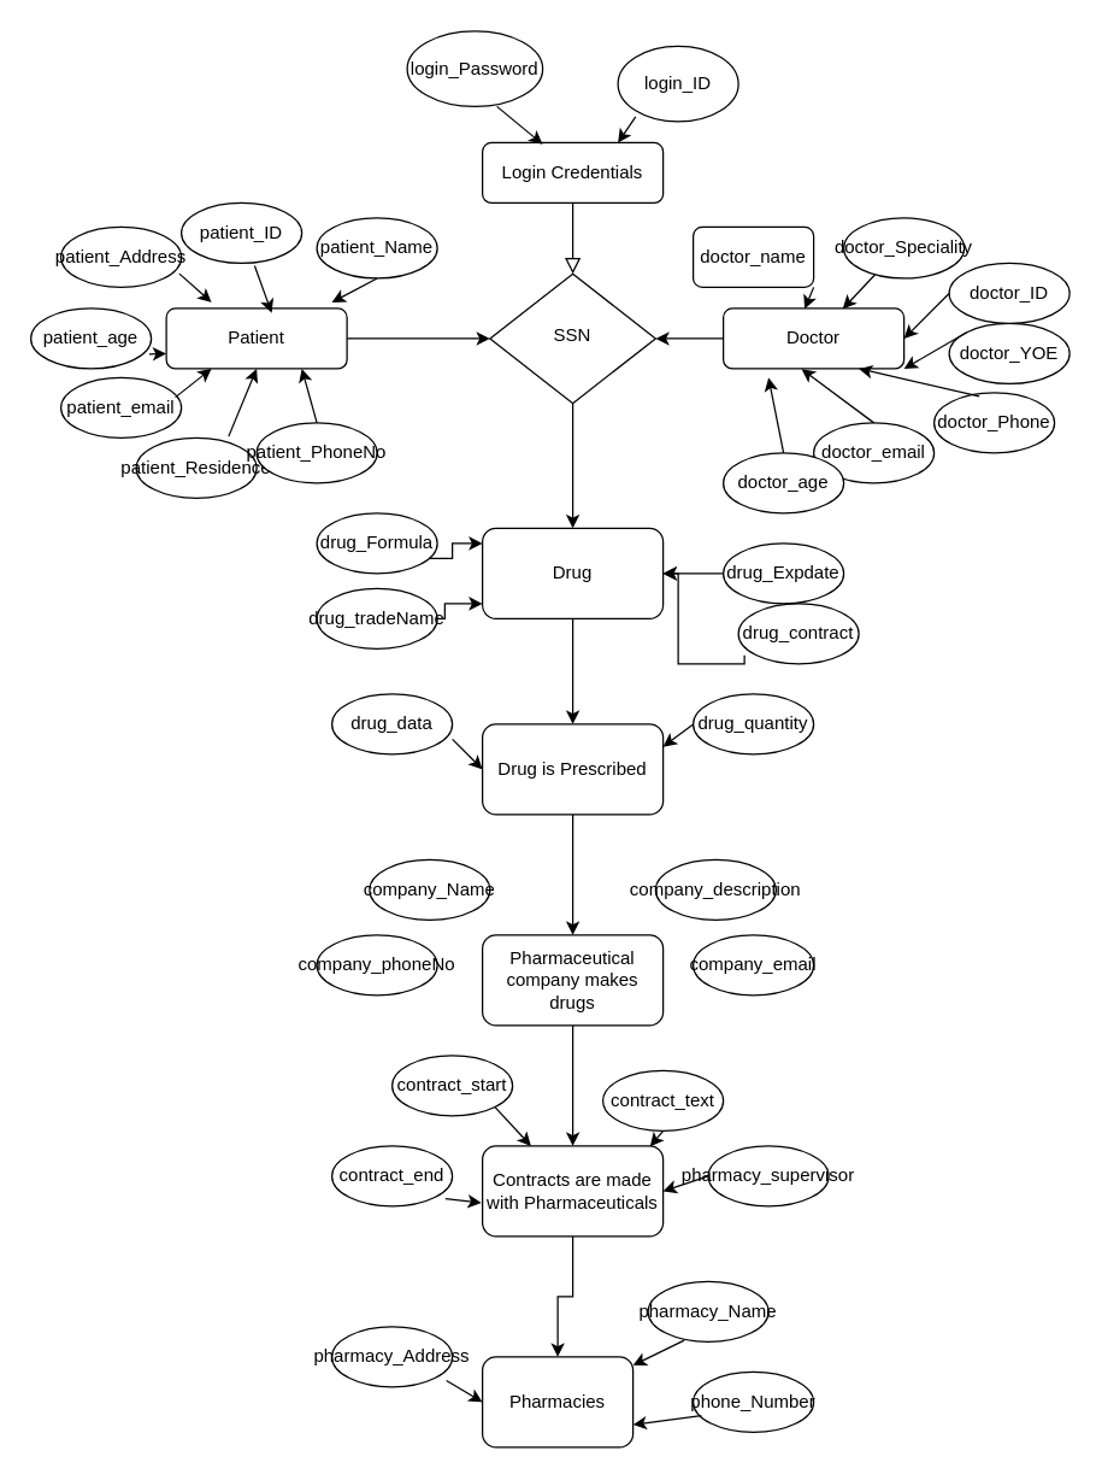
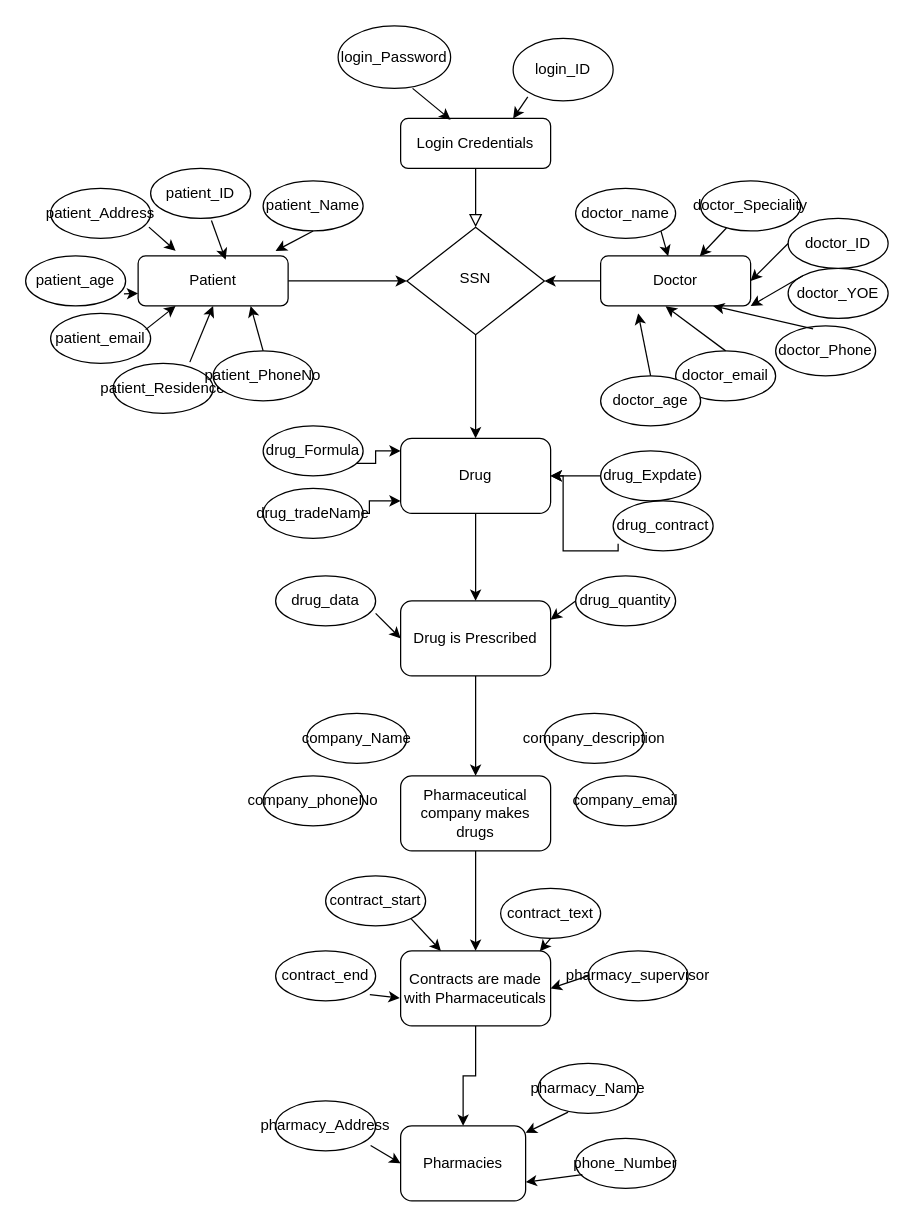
  <mxCell id="0" />
  <mxCell id="1" parent="0" />
  <mxCell id="2" value="" style="rounded=0;html=1;jettySize=auto;orthogonalLoop=1;fontSize=11;endArrow=block;endFill=0;endSize=8;strokeWidth=1;shadow=0;labelBackgroundColor=none;edgeStyle=orthogonalEdgeStyle;" parent="1" source="3" target="6" edge="1"><mxGeometry relative="1" as="geometry" /></mxCell>
  <mxCell id="3" value="Login Credentials" style="rounded=1;whiteSpace=wrap;html=1;fontSize=12;glass=0;strokeWidth=1;shadow=0;" parent="1" vertex="1"><mxGeometry x="320" y="94.06" width="120" height="40" as="geometry" /></mxCell>
  <mxCell id="4" value="" style="edgeStyle=orthogonalEdgeStyle;rounded=0;orthogonalLoop=1;jettySize=auto;html=1;exitX=1;exitY=0.5;exitDx=0;exitDy=0;entryX=0;entryY=0.5;entryDx=0;entryDy=0;" edge="1" parent="1" source="12" target="6"><mxGeometry relative="1" as="geometry"><mxPoint x="320" y="180" as="targetPoint" /></mxGeometry></mxCell>
  <mxCell id="5" value="" style="edgeStyle=orthogonalEdgeStyle;rounded=0;orthogonalLoop=1;jettySize=auto;html=1;" edge="1" parent="1" source="6" target="42"><mxGeometry relative="1" as="geometry" /></mxCell>
  <mxCell id="6" value="SSN" style="rhombus;whiteSpace=wrap;html=1;shadow=0;fontFamily=Helvetica;fontSize=12;align=center;strokeWidth=1;spacing=6;spacingTop=-4;" parent="1" vertex="1"><mxGeometry x="325" y="181.09" width="110" height="85.94" as="geometry" /></mxCell>
  <mxCell id="7" value="Doctor" style="rounded=1;whiteSpace=wrap;html=1;fontSize=12;glass=0;strokeWidth=1;shadow=0;" parent="1" vertex="1"><mxGeometry x="480" y="204.06" width="120" height="40" as="geometry" /></mxCell>
  <mxCell id="8" value="login_Password" style="ellipse;whiteSpace=wrap;html=1;" vertex="1" parent="1"><mxGeometry x="270" y="20" width="90" height="50" as="geometry" /></mxCell>
  <mxCell id="9" value="login_ID" style="ellipse;whiteSpace=wrap;html=1;" vertex="1" parent="1"><mxGeometry x="410" y="30" width="80" height="50" as="geometry" /></mxCell>
  <mxCell id="10" value="" style="endArrow=classic;html=1;rounded=0;entryX=0.333;entryY=0.025;entryDx=0;entryDy=0;entryPerimeter=0;" edge="1" parent="1" target="3"><mxGeometry width="50" height="50" relative="1" as="geometry"><mxPoint x="329.582" y="70" as="sourcePoint" /><mxPoint x="340" y="104.06" as="targetPoint" /></mxGeometry></mxCell>
  <mxCell id="11" value="" style="endArrow=classic;html=1;rounded=0;entryX=0.75;entryY=0;entryDx=0;entryDy=0;exitX=0;exitY=1;exitDx=0;exitDy=0;" edge="1" parent="1" target="3"><mxGeometry width="50" height="50" relative="1" as="geometry"><mxPoint x="421.716" y="76.738" as="sourcePoint" /><mxPoint x="370" y="105.06" as="targetPoint" /></mxGeometry></mxCell>
  <mxCell id="12" value="Patient" style="rounded=1;whiteSpace=wrap;html=1;fontSize=12;glass=0;strokeWidth=1;shadow=0;" vertex="1" parent="1"><mxGeometry x="110" y="204.06" width="120" height="40" as="geometry" /></mxCell>
  <mxCell id="13" value="doctor_YOE" style="ellipse;whiteSpace=wrap;html=1;" vertex="1" parent="1"><mxGeometry x="630" y="214.06" width="80" height="40" as="geometry" /></mxCell>
  <mxCell id="14" value="patient_Residence" style="ellipse;whiteSpace=wrap;html=1;" vertex="1" parent="1"><mxGeometry x="90" y="290" width="80" height="40" as="geometry" /></mxCell>
  <mxCell id="15" value="patient_age" style="ellipse;whiteSpace=wrap;html=1;" vertex="1" parent="1"><mxGeometry x="20" y="204.06" width="80" height="40" as="geometry" /></mxCell>
  <mxCell id="16" value="patient_email" style="ellipse;whiteSpace=wrap;html=1;" vertex="1" parent="1"><mxGeometry x="40" y="250" width="80" height="40" as="geometry" /></mxCell>
  <mxCell id="17" value="patient_Address" style="ellipse;whiteSpace=wrap;html=1;" vertex="1" parent="1"><mxGeometry x="40" y="150" width="80" height="40" as="geometry" /></mxCell>
  <mxCell id="18" value="patient_ID" style="ellipse;whiteSpace=wrap;html=1;" vertex="1" parent="1"><mxGeometry x="120" y="134.06" width="80" height="40" as="geometry" /></mxCell>
  <mxCell id="19" value="patient_Name" style="ellipse;whiteSpace=wrap;html=1;" vertex="1" parent="1"><mxGeometry x="210" y="144.06" width="80" height="40" as="geometry" /></mxCell>
  <mxCell id="20" value="" style="edgeStyle=none;orthogonalLoop=1;jettySize=auto;html=1;rounded=0;entryX=0.583;entryY=0.074;entryDx=0;entryDy=0;exitX=0.608;exitY=1.04;exitDx=0;exitDy=0;exitPerimeter=0;entryPerimeter=0;" edge="1" parent="1" source="18" target="12"><mxGeometry width="100" relative="1" as="geometry"><mxPoint x="160" y="90" as="sourcePoint" /><mxPoint x="260" y="90" as="targetPoint" /><Array as="points" /></mxGeometry></mxCell>
  <mxCell id="21" value="" style="edgeStyle=none;orthogonalLoop=1;jettySize=auto;html=1;rounded=0;exitX=0.983;exitY=0.775;exitDx=0;exitDy=0;exitPerimeter=0;" edge="1" parent="1" source="17"><mxGeometry width="100" relative="1" as="geometry"><mxPoint x="188" y="185" as="sourcePoint" /><mxPoint x="140" y="200" as="targetPoint" /><Array as="points" /></mxGeometry></mxCell>
  <mxCell id="22" value="" style="edgeStyle=none;orthogonalLoop=1;jettySize=auto;html=1;rounded=0;exitX=0.5;exitY=1;exitDx=0;exitDy=0;" edge="1" parent="1" source="19"><mxGeometry width="100" relative="1" as="geometry"><mxPoint x="198" y="195" as="sourcePoint" /><mxPoint x="220" y="200" as="targetPoint" /><Array as="points" /></mxGeometry></mxCell>
  <mxCell id="23" value="" style="edgeStyle=none;orthogonalLoop=1;jettySize=auto;html=1;rounded=0;exitX=0.983;exitY=0.757;exitDx=0;exitDy=0;exitPerimeter=0;entryX=0;entryY=0.75;entryDx=0;entryDy=0;" edge="1" parent="1" source="15" target="12"><mxGeometry width="100" relative="1" as="geometry"><mxPoint x="260" y="194" as="sourcePoint" /><mxPoint x="230" y="210" as="targetPoint" /><Array as="points" /></mxGeometry></mxCell>
  <mxCell id="24" value="" style="edgeStyle=none;orthogonalLoop=1;jettySize=auto;html=1;rounded=0;exitX=0.95;exitY=0.325;exitDx=0;exitDy=0;exitPerimeter=0;entryX=0.25;entryY=1;entryDx=0;entryDy=0;" edge="1" parent="1" source="16" target="12"><mxGeometry width="100" relative="1" as="geometry"><mxPoint x="270" y="204" as="sourcePoint" /><mxPoint x="150" y="250" as="targetPoint" /><Array as="points" /></mxGeometry></mxCell>
  <mxCell id="25" value="" style="edgeStyle=none;orthogonalLoop=1;jettySize=auto;html=1;rounded=0;exitX=0.767;exitY=-0.025;exitDx=0;exitDy=0;exitPerimeter=0;entryX=0.5;entryY=1;entryDx=0;entryDy=0;" edge="1" parent="1" source="14" target="12"><mxGeometry width="100" relative="1" as="geometry"><mxPoint x="280" y="214" as="sourcePoint" /><mxPoint x="250" y="230" as="targetPoint" /><Array as="points" /></mxGeometry></mxCell>
  <mxCell id="26" value="doctor_ID" style="ellipse;whiteSpace=wrap;html=1;" vertex="1" parent="1"><mxGeometry x="630" y="174.06" width="80" height="40" as="geometry" /></mxCell>
  <mxCell id="27" value="doctor_Speciality" style="ellipse;whiteSpace=wrap;html=1;" vertex="1" parent="1"><mxGeometry x="560" y="144.06" width="80" height="40" as="geometry" /></mxCell>
- <mxCell id="28" value="doctor_name" style="whiteSpace=wrap;html=1;rounded=1;" vertex="1" parent="1"><mxGeometry x="460" y="150" width="80" height="40" as="geometry" /></mxCell>
+ <mxCell id="28" value="doctor_name" style="ellipse;whiteSpace=wrap;html=1;" vertex="1" parent="1"><mxGeometry x="460" y="150" width="80" height="40" as="geometry" /></mxCell>
  <mxCell id="29" value="doctor_email" style="ellipse;whiteSpace=wrap;html=1;" vertex="1" parent="1"><mxGeometry x="540" y="280" width="80" height="40" as="geometry" /></mxCell>
  <mxCell id="30" value="doctor_age" style="ellipse;whiteSpace=wrap;html=1;" vertex="1" parent="1"><mxGeometry x="480" y="300" width="80" height="40" as="geometry" /></mxCell>
  <mxCell id="31" value="" style="edgeStyle=none;orthogonalLoop=1;jettySize=auto;html=1;rounded=0;entryX=0.45;entryY=0.007;entryDx=0;entryDy=0;entryPerimeter=0;exitX=1;exitY=1;exitDx=0;exitDy=0;" edge="1" parent="1" source="28" target="7"><mxGeometry width="100" relative="1" as="geometry"><mxPoint x="500" y="110" as="sourcePoint" /><mxPoint x="600" y="110" as="targetPoint" /><Array as="points" /></mxGeometry></mxCell>
  <mxCell id="32" value="" style="edgeStyle=none;orthogonalLoop=1;jettySize=auto;html=1;rounded=0;entryX=0.661;entryY=0.007;entryDx=0;entryDy=0;entryPerimeter=0;exitX=0.258;exitY=0.94;exitDx=0;exitDy=0;exitPerimeter=0;" edge="1" parent="1" source="27" target="7"><mxGeometry width="100" relative="1" as="geometry"><mxPoint x="538" y="194" as="sourcePoint" /><mxPoint x="544" y="214" as="targetPoint" /><Array as="points" /></mxGeometry></mxCell>
  <mxCell id="33" value="" style="edgeStyle=none;orthogonalLoop=1;jettySize=auto;html=1;rounded=0;entryX=1;entryY=0.5;entryDx=0;entryDy=0;exitX=0;exitY=0.5;exitDx=0;exitDy=0;" edge="1" parent="1" source="26" target="7"><mxGeometry width="100" relative="1" as="geometry"><mxPoint x="548" y="204" as="sourcePoint" /><mxPoint x="554" y="224" as="targetPoint" /><Array as="points" /></mxGeometry></mxCell>
  <mxCell id="34" value="" style="edgeStyle=none;orthogonalLoop=1;jettySize=auto;html=1;rounded=0;exitX=0.5;exitY=0;exitDx=0;exitDy=0;entryX=0.433;entryY=1.007;entryDx=0;entryDy=0;entryPerimeter=0;" edge="1" parent="1" source="29" target="7"><mxGeometry width="100" relative="1" as="geometry"><mxPoint x="558" y="214" as="sourcePoint" /><mxPoint x="558" y="240" as="targetPoint" /><Array as="points" /></mxGeometry></mxCell>
  <mxCell id="35" value="" style="edgeStyle=none;orthogonalLoop=1;jettySize=auto;html=1;rounded=0;exitX=0.5;exitY=0;exitDx=0;exitDy=0;" edge="1" parent="1" source="30"><mxGeometry width="100" relative="1" as="geometry"><mxPoint x="568" y="224" as="sourcePoint" /><mxPoint x="510" y="250" as="targetPoint" /><Array as="points" /></mxGeometry></mxCell>
  <mxCell id="36" value="" style="edgeStyle=none;orthogonalLoop=1;jettySize=auto;html=1;rounded=0;entryX=1;entryY=1;entryDx=0;entryDy=0;exitX=0;exitY=0;exitDx=0;exitDy=0;" edge="1" parent="1" source="13" target="7"><mxGeometry width="100" relative="1" as="geometry"><mxPoint x="578" y="234" as="sourcePoint" /><mxPoint x="584" y="254" as="targetPoint" /><Array as="points" /></mxGeometry></mxCell>
  <mxCell id="37" value="patient_PhoneNo" style="ellipse;whiteSpace=wrap;html=1;" vertex="1" parent="1"><mxGeometry x="170" y="280" width="80" height="40" as="geometry" /></mxCell>
  <mxCell id="38" value="" style="edgeStyle=none;orthogonalLoop=1;jettySize=auto;html=1;rounded=0;exitX=0.5;exitY=0;exitDx=0;exitDy=0;entryX=0.75;entryY=1;entryDx=0;entryDy=0;" edge="1" parent="1" source="37" target="12"><mxGeometry width="100" relative="1" as="geometry"><mxPoint x="260" y="194" as="sourcePoint" /><mxPoint x="230" y="210" as="targetPoint" /><Array as="points" /></mxGeometry></mxCell>
  <mxCell id="39" value="doctor_Phone" style="ellipse;whiteSpace=wrap;html=1;" vertex="1" parent="1"><mxGeometry x="620" y="260" width="80" height="40" as="geometry" /></mxCell>
  <mxCell id="40" value="" style="edgeStyle=none;orthogonalLoop=1;jettySize=auto;html=1;rounded=0;exitX=0.375;exitY=0.058;exitDx=0;exitDy=0;entryX=0.75;entryY=1;entryDx=0;entryDy=0;exitPerimeter=0;" edge="1" parent="1" source="39" target="7"><mxGeometry width="100" relative="1" as="geometry"><mxPoint x="530" y="290" as="sourcePoint" /><mxPoint x="542" y="254" as="targetPoint" /><Array as="points" /></mxGeometry></mxCell>
  <mxCell id="41" value="" style="edgeStyle=orthogonalEdgeStyle;rounded=0;orthogonalLoop=1;jettySize=auto;html=1;" edge="1" parent="1" source="42"><mxGeometry relative="1" as="geometry"><mxPoint x="380" y="480" as="targetPoint" /></mxGeometry></mxCell>
  <mxCell id="42" value="Drug" style="rounded=1;whiteSpace=wrap;html=1;" vertex="1" parent="1"><mxGeometry x="320" y="350" width="120" height="60" as="geometry" /></mxCell>
  <mxCell id="43" value="" style="edgeStyle=orthogonalEdgeStyle;rounded=0;orthogonalLoop=1;jettySize=auto;html=1;" edge="1" parent="1" source="44" target="42"><mxGeometry relative="1" as="geometry" /></mxCell>
  <mxCell id="44" value="drug_Expdate" style="ellipse;whiteSpace=wrap;html=1;" vertex="1" parent="1"><mxGeometry x="480" y="360" width="80" height="40" as="geometry" /></mxCell>
  <mxCell id="45" value="" style="edgeStyle=orthogonalEdgeStyle;rounded=0;orthogonalLoop=1;jettySize=auto;html=1;" edge="1" parent="1" source="46" target="42"><mxGeometry relative="1" as="geometry"><Array as="points"><mxPoint x="300" y="370" /><mxPoint x="300" y="360" /></Array></mxGeometry></mxCell>
  <mxCell id="46" value="drug_Formula" style="ellipse;whiteSpace=wrap;html=1;" vertex="1" parent="1"><mxGeometry x="210" y="340" width="80" height="40" as="geometry" /></mxCell>
  <mxCell id="47" value="" style="edgeStyle=orthogonalEdgeStyle;rounded=0;orthogonalLoop=1;jettySize=auto;html=1;" edge="1" parent="1" source="48" target="42"><mxGeometry relative="1" as="geometry"><Array as="points"><mxPoint x="295" y="410" /><mxPoint x="295" y="400" /></Array></mxGeometry></mxCell>
  <mxCell id="48" value="drug_tradeName" style="ellipse;whiteSpace=wrap;html=1;" vertex="1" parent="1"><mxGeometry x="210" y="390" width="80" height="40" as="geometry" /></mxCell>
  <mxCell id="49" value="" style="edgeStyle=orthogonalEdgeStyle;rounded=0;orthogonalLoop=1;jettySize=auto;html=1;exitX=0.05;exitY=0.858;exitDx=0;exitDy=0;exitPerimeter=0;" edge="1" parent="1" source="50" target="42"><mxGeometry relative="1" as="geometry"><Array as="points"><mxPoint x="494" y="440" /><mxPoint x="450" y="440" /><mxPoint x="450" y="380" /></Array></mxGeometry></mxCell>
  <mxCell id="50" value="drug_contract" style="ellipse;whiteSpace=wrap;html=1;" vertex="1" parent="1"><mxGeometry x="490" y="400" width="80" height="40" as="geometry" /></mxCell>
  <mxCell id="51" value="" style="endArrow=classic;html=1;rounded=0;entryX=1;entryY=0.5;entryDx=0;entryDy=0;exitX=0;exitY=0.5;exitDx=0;exitDy=0;" edge="1" parent="1" source="7" target="6"><mxGeometry width="50" height="50" relative="1" as="geometry"><mxPoint x="390" y="340" as="sourcePoint" /><mxPoint x="440" y="290" as="targetPoint" /></mxGeometry></mxCell>
  <mxCell id="52" value="" style="edgeStyle=orthogonalEdgeStyle;rounded=0;orthogonalLoop=1;jettySize=auto;html=1;" edge="1" parent="1" source="53" target="59"><mxGeometry relative="1" as="geometry" /></mxCell>
  <mxCell id="53" value="Drug is Prescribed" style="rounded=1;whiteSpace=wrap;html=1;" vertex="1" parent="1"><mxGeometry x="320" y="480" width="120" height="60" as="geometry" /></mxCell>
  <mxCell id="54" value="drug_data" style="ellipse;whiteSpace=wrap;html=1;" vertex="1" parent="1"><mxGeometry x="220" y="460" width="80" height="40" as="geometry" /></mxCell>
  <mxCell id="55" value="drug_quantity" style="ellipse;whiteSpace=wrap;html=1;" vertex="1" parent="1"><mxGeometry x="460" y="460" width="80" height="40" as="geometry" /></mxCell>
  <mxCell id="56" value="" style="endArrow=classic;html=1;rounded=0;entryX=0;entryY=0.5;entryDx=0;entryDy=0;exitX=1;exitY=0.75;exitDx=0;exitDy=0;exitPerimeter=0;" edge="1" parent="1" source="54" target="53"><mxGeometry width="50" height="50" relative="1" as="geometry"><mxPoint x="400" y="380" as="sourcePoint" /><mxPoint x="450" y="330" as="targetPoint" /></mxGeometry></mxCell>
  <mxCell id="57" value="" style="endArrow=classic;html=1;rounded=0;entryX=1;entryY=0.25;entryDx=0;entryDy=0;exitX=0;exitY=0.5;exitDx=0;exitDy=0;" edge="1" parent="1" source="55" target="53"><mxGeometry width="50" height="50" relative="1" as="geometry"><mxPoint x="400" y="380" as="sourcePoint" /><mxPoint x="450" y="330" as="targetPoint" /><Array as="points"><mxPoint x="440" y="495" /></Array></mxGeometry></mxCell>
  <mxCell id="58" value="" style="edgeStyle=orthogonalEdgeStyle;rounded=0;orthogonalLoop=1;jettySize=auto;html=1;" edge="1" parent="1" source="59" target="65"><mxGeometry relative="1" as="geometry" /></mxCell>
  <mxCell id="59" value="Pharmaceutical company makes drugs" style="whiteSpace=wrap;html=1;rounded=1;" vertex="1" parent="1"><mxGeometry x="320" y="620" width="120" height="60" as="geometry" /></mxCell>
  <mxCell id="60" value="company_description" style="ellipse;whiteSpace=wrap;html=1;" vertex="1" parent="1"><mxGeometry x="435" y="570" width="80" height="40" as="geometry" /></mxCell>
  <mxCell id="61" value="company_Name" style="ellipse;whiteSpace=wrap;html=1;" vertex="1" parent="1"><mxGeometry x="245" y="570" width="80" height="40" as="geometry" /></mxCell>
  <mxCell id="62" value="company_phoneNo" style="ellipse;whiteSpace=wrap;html=1;" vertex="1" parent="1"><mxGeometry x="210" y="620" width="80" height="40" as="geometry" /></mxCell>
  <mxCell id="63" value="company_email" style="ellipse;whiteSpace=wrap;html=1;" vertex="1" parent="1"><mxGeometry x="460" y="620" width="80" height="40" as="geometry" /></mxCell>
  <mxCell id="64" value="" style="edgeStyle=orthogonalEdgeStyle;rounded=0;orthogonalLoop=1;jettySize=auto;html=1;" edge="1" parent="1" source="65" target="70"><mxGeometry relative="1" as="geometry" /></mxCell>
  <mxCell id="65" value="Contracts are made with Pharmaceuticals" style="whiteSpace=wrap;html=1;rounded=1;" vertex="1" parent="1"><mxGeometry x="320" y="760" width="120" height="60" as="geometry" /></mxCell>
  <mxCell id="66" value="contract_end" style="ellipse;whiteSpace=wrap;html=1;" vertex="1" parent="1"><mxGeometry x="220" y="760" width="80" height="40" as="geometry" /></mxCell>
  <mxCell id="67" value="contract_start" style="ellipse;whiteSpace=wrap;html=1;" vertex="1" parent="1"><mxGeometry x="260" y="700" width="80" height="40" as="geometry" /></mxCell>
  <mxCell id="68" value="contract_text" style="ellipse;whiteSpace=wrap;html=1;" vertex="1" parent="1"><mxGeometry x="400" y="710" width="80" height="40" as="geometry" /></mxCell>
  <mxCell id="69" value="pharmacy_supervisor" style="ellipse;whiteSpace=wrap;html=1;" vertex="1" parent="1"><mxGeometry x="470" y="760" width="80" height="40" as="geometry" /></mxCell>
  <mxCell id="70" value="Pharmacies" style="whiteSpace=wrap;html=1;rounded=1;" vertex="1" parent="1"><mxGeometry x="320" y="900" width="100" height="60" as="geometry" /></mxCell>
  <mxCell id="71" value="phone_Number" style="ellipse;whiteSpace=wrap;html=1;" vertex="1" parent="1"><mxGeometry x="460" y="910" width="80" height="40" as="geometry" /></mxCell>
  <mxCell id="72" value="pharmacy_Address" style="ellipse;whiteSpace=wrap;html=1;" vertex="1" parent="1"><mxGeometry x="220" y="880" width="80" height="40" as="geometry" /></mxCell>
  <mxCell id="73" value="pharmacy_Name" style="ellipse;whiteSpace=wrap;html=1;" vertex="1" parent="1"><mxGeometry x="430" y="850" width="80" height="40" as="geometry" /></mxCell>
  <mxCell id="74" value="" style="endArrow=classic;html=1;rounded=0;entryX=0.928;entryY=0.006;entryDx=0;entryDy=0;exitX=0.5;exitY=1;exitDx=0;exitDy=0;entryPerimeter=0;" edge="1" parent="1" source="68" target="65"><mxGeometry width="50" height="50" relative="1" as="geometry"><mxPoint x="550" y="860" as="sourcePoint" /><mxPoint x="600" y="810" as="targetPoint" /></mxGeometry></mxCell>
  <mxCell id="75" value="" style="endArrow=classic;html=1;rounded=0;exitX=1;exitY=1;exitDx=0;exitDy=0;" edge="1" parent="1" source="67" target="65"><mxGeometry width="50" height="50" relative="1" as="geometry"><mxPoint x="480" y="760" as="sourcePoint" /><mxPoint x="450" y="770" as="targetPoint" /></mxGeometry></mxCell>
  <mxCell id="76" value="" style="endArrow=classic;html=1;rounded=0;entryX=1;entryY=0.5;entryDx=0;entryDy=0;exitX=0;exitY=0.5;exitDx=0;exitDy=0;" edge="1" parent="1" source="69" target="65"><mxGeometry width="50" height="50" relative="1" as="geometry"><mxPoint x="490" y="770" as="sourcePoint" /><mxPoint x="460" y="780" as="targetPoint" /></mxGeometry></mxCell>
  <mxCell id="77" value="" style="endArrow=classic;html=1;rounded=0;entryX=-0.006;entryY=0.628;entryDx=0;entryDy=0;exitX=0.942;exitY=0.875;exitDx=0;exitDy=0;entryPerimeter=0;exitPerimeter=0;" edge="1" parent="1" source="66" target="65"><mxGeometry width="50" height="50" relative="1" as="geometry"><mxPoint x="500" y="780" as="sourcePoint" /><mxPoint x="470" y="790" as="targetPoint" /></mxGeometry></mxCell>
  <mxCell id="78" value="" style="endArrow=classic;html=1;rounded=0;entryX=0;entryY=0.5;entryDx=0;entryDy=0;exitX=0.95;exitY=0.892;exitDx=0;exitDy=0;exitPerimeter=0;" edge="1" parent="1" source="72" target="70"><mxGeometry width="50" height="50" relative="1" as="geometry"><mxPoint x="510" y="790" as="sourcePoint" /><mxPoint x="480" y="800" as="targetPoint" /></mxGeometry></mxCell>
  <mxCell id="79" value="" style="endArrow=classic;html=1;rounded=0;entryX=1;entryY=0.75;entryDx=0;entryDy=0;exitX=0.067;exitY=0.725;exitDx=0;exitDy=0;exitPerimeter=0;" edge="1" parent="1" source="71" target="70"><mxGeometry width="50" height="50" relative="1" as="geometry"><mxPoint x="520" y="800" as="sourcePoint" /><mxPoint x="490" y="810" as="targetPoint" /></mxGeometry></mxCell>
  <mxCell id="80" value="" style="endArrow=classic;html=1;rounded=0;exitX=0.3;exitY=0.975;exitDx=0;exitDy=0;exitPerimeter=0;" edge="1" parent="1" source="73" target="70"><mxGeometry width="50" height="50" relative="1" as="geometry"><mxPoint x="530" y="810" as="sourcePoint" /><mxPoint x="500" y="820" as="targetPoint" /></mxGeometry></mxCell>
